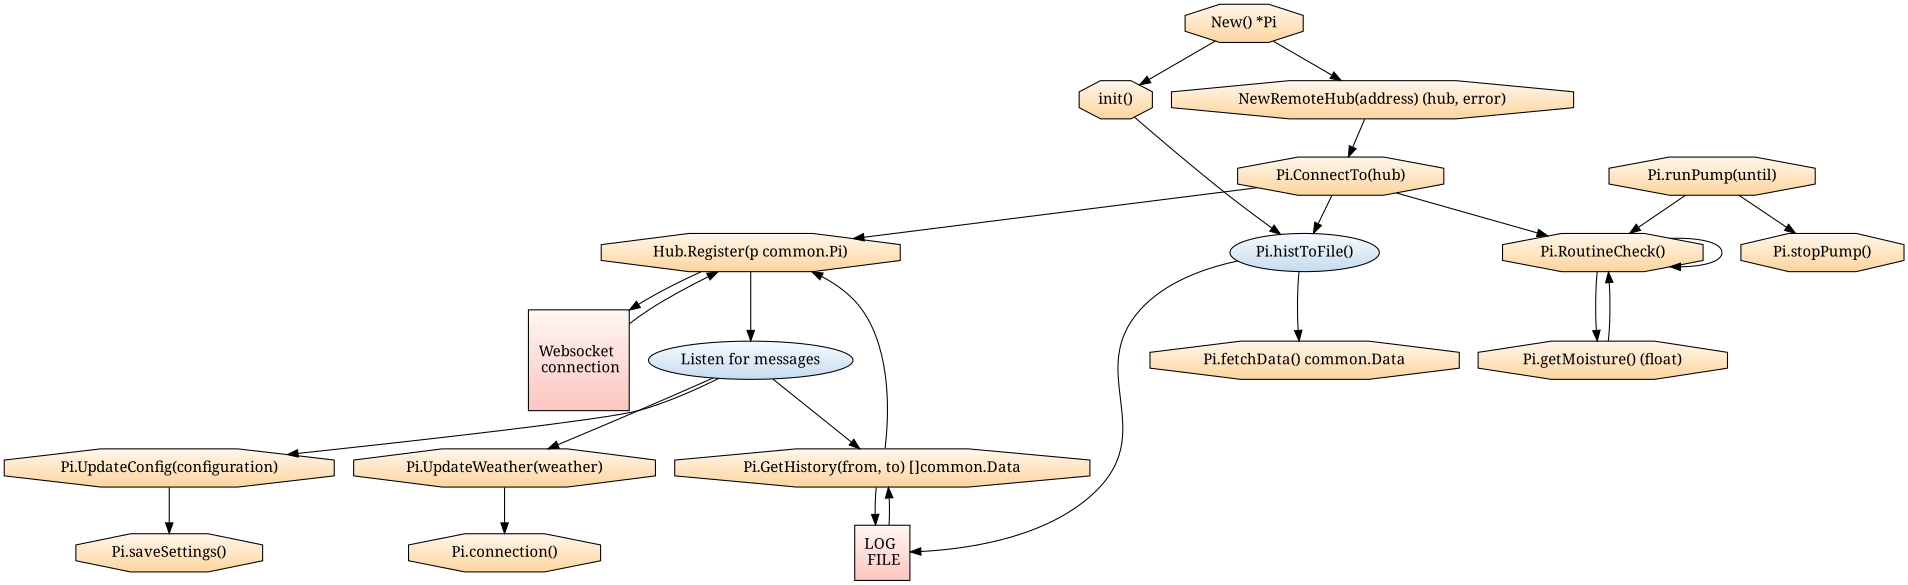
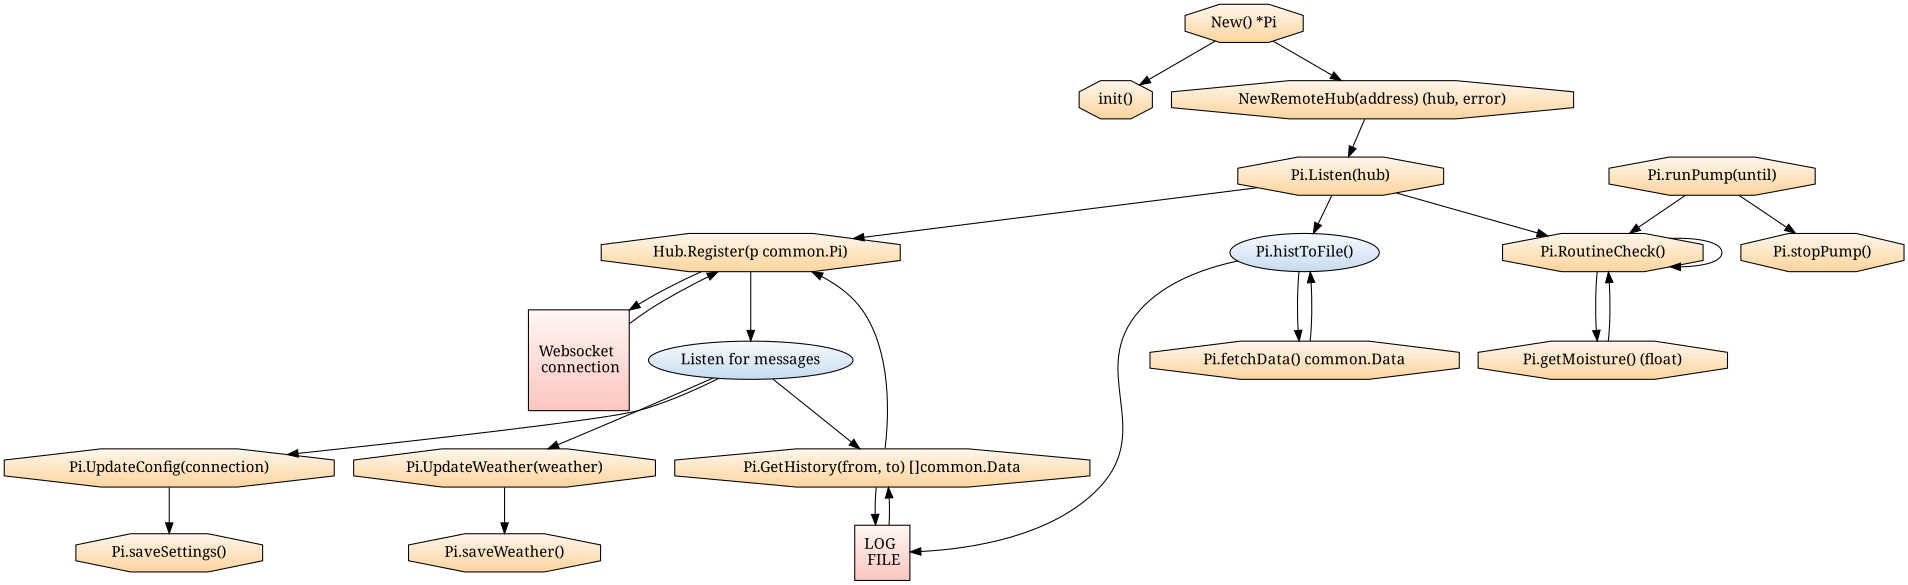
  digraph {
    fontname="Noto Serif"
    node [fillcolor="/orrd9/1:/orrd9/3" fontname="Noto Serif" gradientangle=270 shape=octagon style=filled]
    edge [fontname="Noto Serif"]
    n1 [label="Hub.Register(p common.Pi)"]
    n2 [label="New() *Pi"]
    n3 [label="NewRemoteHub(address) (hub, error)"]
    n4 [label="Pi.saveSettings()"]
-   n5 [label="Pi.connection()"]
+   n5 [label="Pi.saveWeather()"]
    n6 [label="init()"]
    n7 [label="Pi.getMoisture() (float)"]
    n8 [label="Pi.runPump(until)"]
    n9 [label="Pi.stopPump()"]
    n10 [label="Pi.RoutineCheck()"]
-   n11 [label="Pi.ConnectTo(hub)"]
+   n11 [label="Pi.Listen(hub)"]
    n12 [label="Pi.fetchData() common.Data"]
-   n13 [label="Pi.UpdateConfig(configuration)"]
+   n13 [label="Pi.UpdateConfig(connection)"]
    n14 [label="Pi.UpdateWeather(weather)"]
    n15 [label="Pi.GetHistory(from, to) []common.Data"]
    "LOG \n FILE" [fillcolor="/rdpu9/1:/rdpu9/3" shape=square]
    "Websocket \n connection" [fillcolor="/rdpu9/1:/rdpu9/3" shape=square]
    n18 [fillcolor="/blues9/1:/blues9/3" label="Pi.histToFile()" shape=ellipse]
    "Listen for messages" [fillcolor="/blues9/1:/blues9/3" shape=ellipse]
    subgraph sub_1 {
      n1
      n2
      n3
      n4
      n5
      n6
      n7
      n8
      n9
      n10
      n11
      n12
      n13
      n14
      n15
    }
    subgraph sub_2 {
      "LOG \n FILE"
      "Websocket \n connection"
    }
    subgraph sub_3 {
      n10
      n18
      "Listen for messages"
    }
    n1 -> "Websocket \n connection"
    n1 -> "Listen for messages"
    n2 -> n3
    n2 -> n6
    n3 -> n11
    n7 -> n10
    n8 -> n9
    n8 -> n10
    n10 -> n7
    n10 -> n10
    n11 -> n1
    n11 -> n10
    n11 -> n18
-   n6 -> n18
+   n12 -> n18
    n13 -> n4
    n14 -> n5
    n15 -> n1
    n15 -> "LOG \n FILE"
    "LOG \n FILE" -> n15
    "Websocket \n connection" -> n1
    n18 -> n12
    n18 -> "LOG \n FILE"
    "Listen for messages" -> n13
    "Listen for messages" -> n14
    "Listen for messages" -> n15
  }
